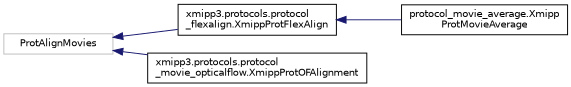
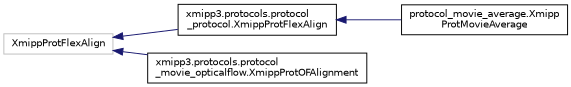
  digraph {
    rankdir=LR
    node [color=black fillcolor=white fontname=Helvetica fontsize=10 shape=record style=filled]
    edge [color=midnightblue dir=back fontname=Helvetica fontsize=10 labelfontname=Helvetica labelfontsize=10 style=solid]
-   n1 [color=grey75 height=0.2 label=ProtAlignMovies width=0.4]
-   n2 [height=0.2 label="xmipp3.protocols.protocol\l_flexalign.XmippProtFlexAlign" width=0.4]
+   n1 [color=grey75 height=0.2 label=XmippProtFlexAlign width=0.4]
+   n2 [height=0.2 label="xmipp3.protocols.protocol\l_protocol.XmippProtFlexAlign" width=0.4]
    n3 [height=0.2 label="xmipp3.protocols.protocol\l_movie_opticalflow.XmippProtOFAlignment" width=0.4]
    n4 [height=0.2 label="protocol_movie_average.Xmipp\lProtMovieAverage" width=0.4]
    n1 -> n2
    n1 -> n3
    n2 -> n4
  }
